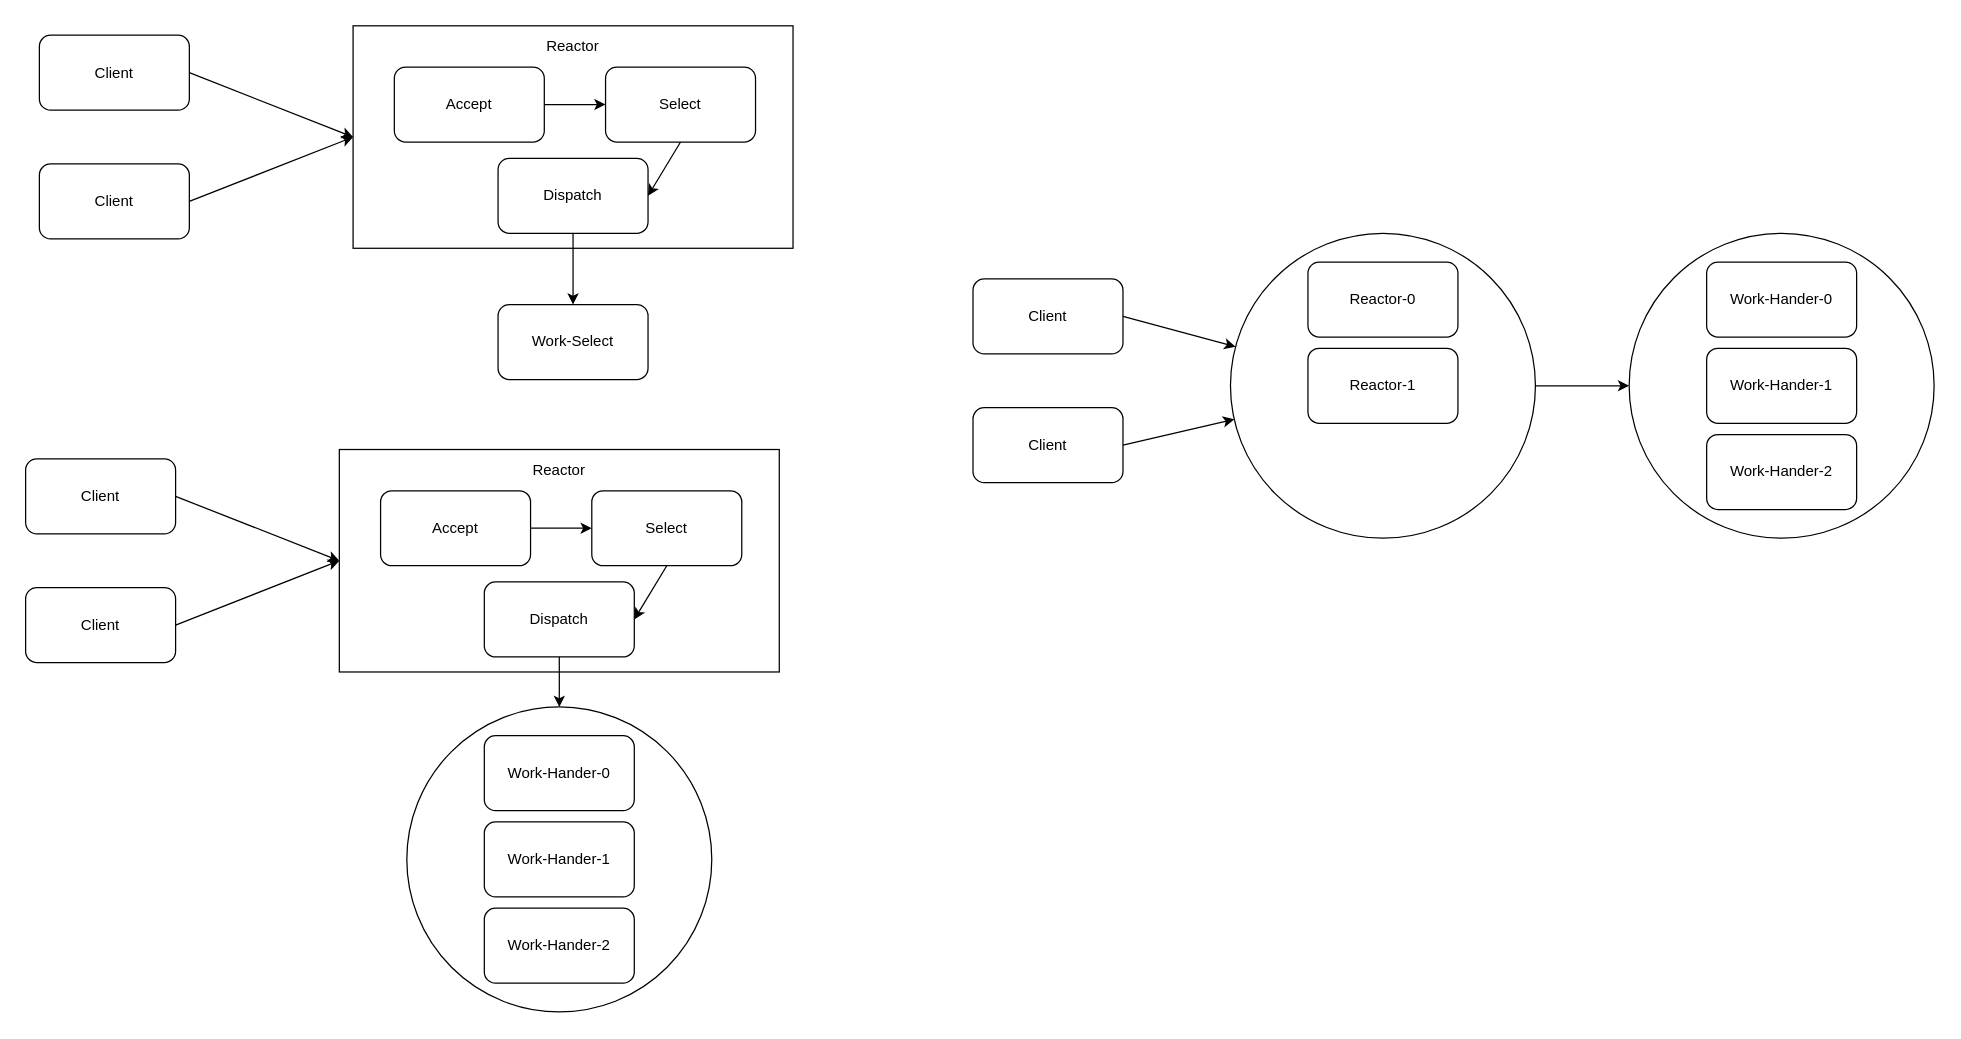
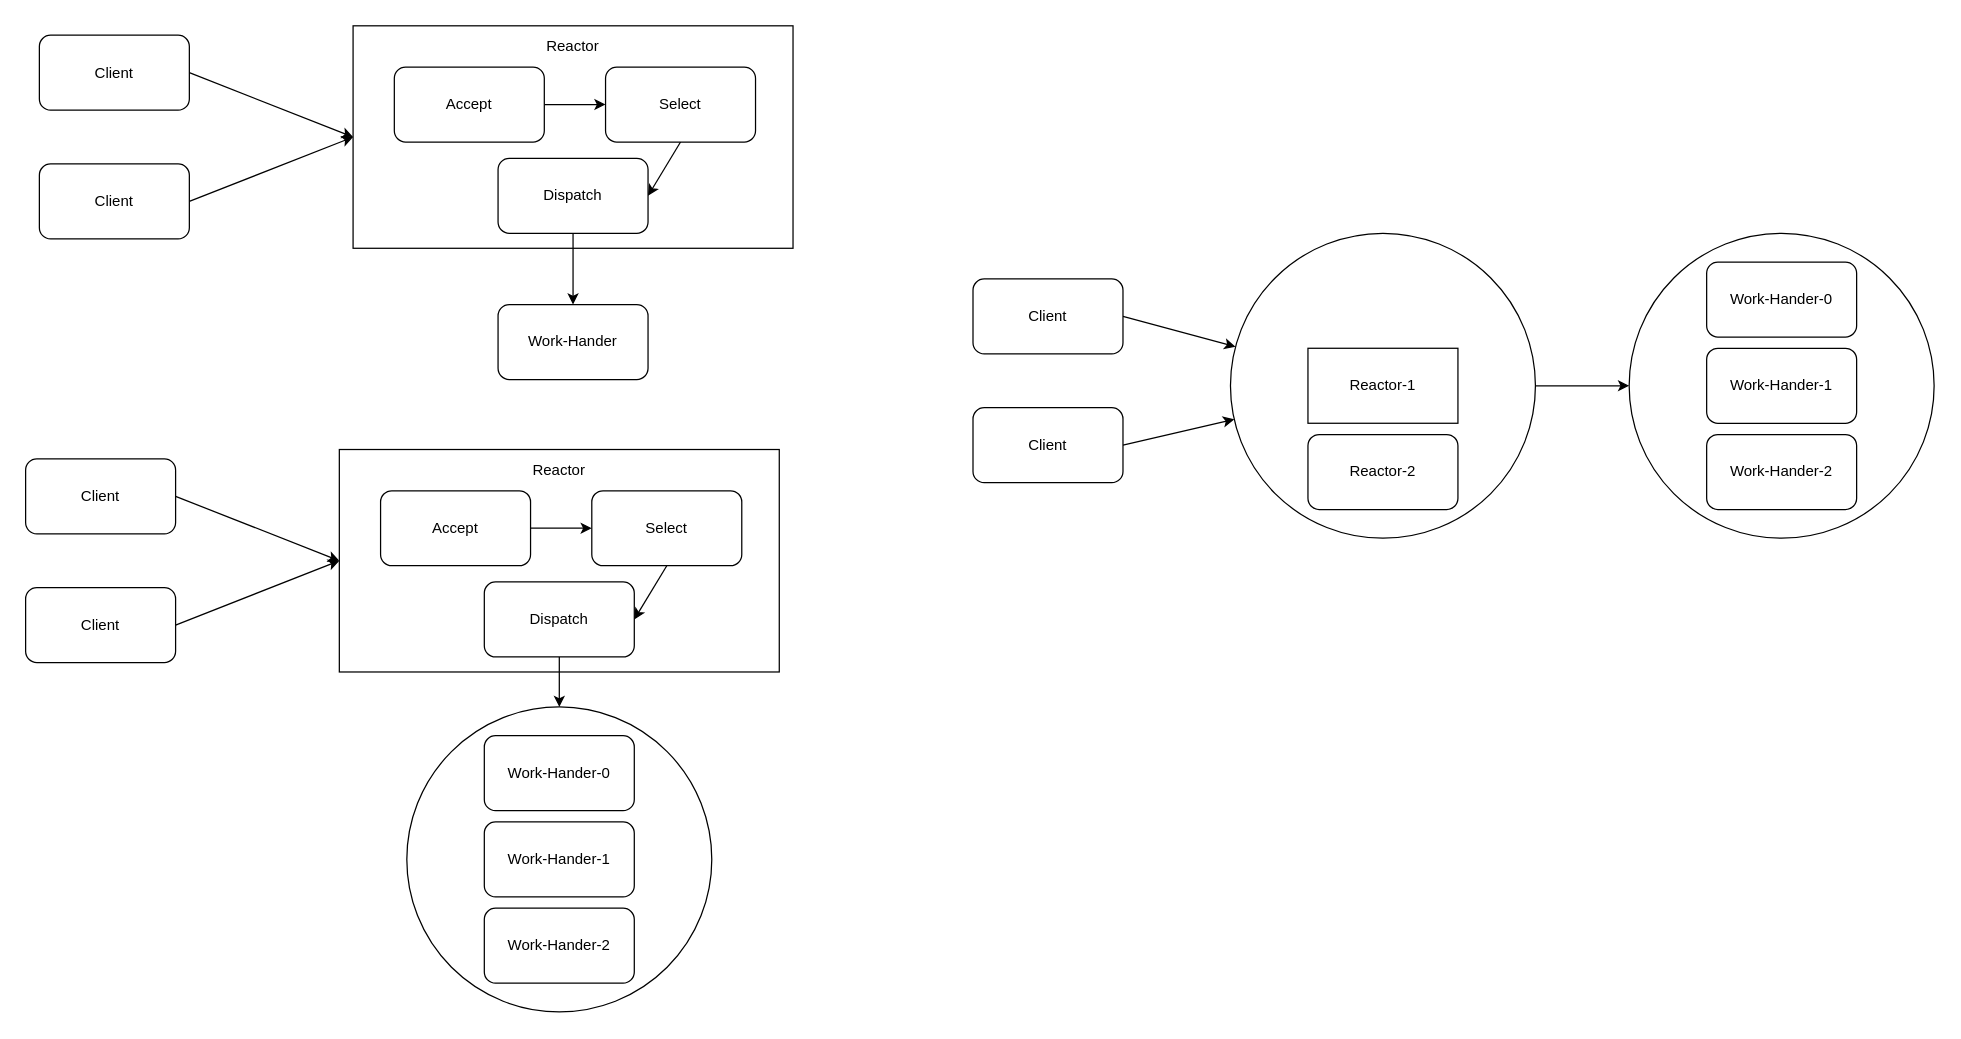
  <mxCell id="0" />
  <mxCell id="1" parent="0" />
  <mxCell id="2" style="edgeStyle=none;rounded=0;orthogonalLoop=1;jettySize=auto;html=1;exitX=1;exitY=0.5;exitDx=0;exitDy=0;entryX=0;entryY=0.5;entryDx=0;entryDy=0;" edge="1" parent="1" source="3" target="6"><mxGeometry relative="1" as="geometry" /></mxCell>
  <mxCell id="3" value="Client" style="rounded=1;whiteSpace=wrap;html=1;" vertex="1" parent="1"><mxGeometry x="31" y="27.5" width="120" height="60" as="geometry" /></mxCell>
  <mxCell id="4" style="rounded=0;orthogonalLoop=1;jettySize=auto;html=1;exitX=1;exitY=0.5;exitDx=0;exitDy=0;entryX=0;entryY=0.5;entryDx=0;entryDy=0;" edge="1" parent="1" source="5" target="6"><mxGeometry relative="1" as="geometry" /></mxCell>
  <mxCell id="5" value="Client" style="rounded=1;whiteSpace=wrap;html=1;" vertex="1" parent="1"><mxGeometry x="31" y="130.5" width="120" height="60" as="geometry" /></mxCell>
  <mxCell id="6" value="Reactor&lt;br&gt;&lt;br&gt;&lt;br&gt;&lt;br&gt;&lt;br&gt;&lt;br&gt;&lt;br&gt;&lt;br&gt;&lt;br&gt;&amp;nbsp;&lt;br&gt;&lt;br&gt;" style="rounded=0;whiteSpace=wrap;html=1;" vertex="1" parent="1"><mxGeometry x="282" y="20" width="352" height="178" as="geometry" /></mxCell>
  <mxCell id="7" style="edgeStyle=none;rounded=0;orthogonalLoop=1;jettySize=auto;html=1;exitX=0.5;exitY=1;exitDx=0;exitDy=0;entryX=0.5;entryY=0;entryDx=0;entryDy=0;" edge="1" parent="1" source="8" target="13"><mxGeometry relative="1" as="geometry" /></mxCell>
  <mxCell id="8" value="Dispatch" style="rounded=1;whiteSpace=wrap;html=1;" vertex="1" parent="1"><mxGeometry x="398" y="126" width="120" height="60" as="geometry" /></mxCell>
  <mxCell id="9" style="edgeStyle=none;rounded=0;orthogonalLoop=1;jettySize=auto;html=1;exitX=0.5;exitY=1;exitDx=0;exitDy=0;entryX=1;entryY=0.5;entryDx=0;entryDy=0;" edge="1" parent="1" source="10" target="8"><mxGeometry relative="1" as="geometry" /></mxCell>
  <mxCell id="10" value="Select" style="rounded=1;whiteSpace=wrap;html=1;" vertex="1" parent="1"><mxGeometry x="484" y="53" width="120" height="60" as="geometry" /></mxCell>
  <mxCell id="11" style="edgeStyle=none;rounded=0;orthogonalLoop=1;jettySize=auto;html=1;exitX=1;exitY=0.5;exitDx=0;exitDy=0;entryX=0;entryY=0.5;entryDx=0;entryDy=0;" edge="1" parent="1" source="12" target="10"><mxGeometry relative="1" as="geometry" /></mxCell>
  <mxCell id="12" value="Accept" style="rounded=1;whiteSpace=wrap;html=1;" vertex="1" parent="1"><mxGeometry x="315" y="53" width="120" height="60" as="geometry" /></mxCell>
- <mxCell id="13" value="Work-Select" style="rounded=1;whiteSpace=wrap;html=1;" vertex="1" parent="1"><mxGeometry x="398" y="243" width="120" height="60" as="geometry" /></mxCell>
+ <mxCell id="13" value="Work-Hander" style="rounded=1;whiteSpace=wrap;html=1;" vertex="1" parent="1"><mxGeometry x="398" y="243" width="120" height="60" as="geometry" /></mxCell>
  <mxCell id="14" style="edgeStyle=none;rounded=0;orthogonalLoop=1;jettySize=auto;html=1;exitX=1;exitY=0.5;exitDx=0;exitDy=0;entryX=0;entryY=0.5;entryDx=0;entryDy=0;" edge="1" parent="1" source="15" target="18"><mxGeometry relative="1" as="geometry" /></mxCell>
  <mxCell id="15" value="Client" style="rounded=1;whiteSpace=wrap;html=1;" vertex="1" parent="1"><mxGeometry x="20" y="366.5" width="120" height="60" as="geometry" /></mxCell>
  <mxCell id="16" style="rounded=0;orthogonalLoop=1;jettySize=auto;html=1;exitX=1;exitY=0.5;exitDx=0;exitDy=0;entryX=0;entryY=0.5;entryDx=0;entryDy=0;" edge="1" parent="1" source="17" target="18"><mxGeometry relative="1" as="geometry" /></mxCell>
  <mxCell id="17" value="Client" style="rounded=1;whiteSpace=wrap;html=1;" vertex="1" parent="1"><mxGeometry x="20" y="469.5" width="120" height="60" as="geometry" /></mxCell>
  <mxCell id="18" value="Reactor&lt;br&gt;&lt;br&gt;&lt;br&gt;&lt;br&gt;&lt;br&gt;&lt;br&gt;&lt;br&gt;&lt;br&gt;&lt;br&gt;&amp;nbsp;&lt;br&gt;&lt;br&gt;" style="rounded=0;whiteSpace=wrap;html=1;" vertex="1" parent="1"><mxGeometry x="271" y="359" width="352" height="178" as="geometry" /></mxCell>
  <mxCell id="19" style="edgeStyle=none;rounded=0;orthogonalLoop=1;jettySize=auto;html=1;exitX=0.5;exitY=1;exitDx=0;exitDy=0;entryX=0.5;entryY=0;entryDx=0;entryDy=0;" edge="1" parent="1" source="20" target="26"><mxGeometry relative="1" as="geometry"><mxPoint x="447" y="591" as="targetPoint" /></mxGeometry></mxCell>
  <mxCell id="20" value="Dispatch" style="rounded=1;whiteSpace=wrap;html=1;" vertex="1" parent="1"><mxGeometry x="387" y="465" width="120" height="60" as="geometry" /></mxCell>
  <mxCell id="21" style="edgeStyle=none;rounded=0;orthogonalLoop=1;jettySize=auto;html=1;exitX=0.5;exitY=1;exitDx=0;exitDy=0;entryX=1;entryY=0.5;entryDx=0;entryDy=0;" edge="1" parent="1" source="22" target="20"><mxGeometry relative="1" as="geometry" /></mxCell>
  <mxCell id="22" value="Select" style="rounded=1;whiteSpace=wrap;html=1;" vertex="1" parent="1"><mxGeometry x="473" y="392" width="120" height="60" as="geometry" /></mxCell>
  <mxCell id="23" style="edgeStyle=none;rounded=0;orthogonalLoop=1;jettySize=auto;html=1;exitX=1;exitY=0.5;exitDx=0;exitDy=0;entryX=0;entryY=0.5;entryDx=0;entryDy=0;" edge="1" parent="1" source="24" target="22"><mxGeometry relative="1" as="geometry" /></mxCell>
  <mxCell id="24" value="Accept" style="rounded=1;whiteSpace=wrap;html=1;" vertex="1" parent="1"><mxGeometry x="304" y="392" width="120" height="60" as="geometry" /></mxCell>
  <mxCell id="25" value="" style="group" vertex="1" connectable="0" parent="1"><mxGeometry x="325" y="565" width="244" height="244" as="geometry" /></mxCell>
  <mxCell id="26" value="" style="ellipse;whiteSpace=wrap;html=1;aspect=fixed;" vertex="1" parent="25"><mxGeometry width="244" height="244" as="geometry" /></mxCell>
  <mxCell id="27" value="Work-Hander-0" style="rounded=1;whiteSpace=wrap;html=1;" vertex="1" parent="25"><mxGeometry x="62" y="23" width="120" height="60" as="geometry" /></mxCell>
  <mxCell id="28" value="Work-Hander-1" style="rounded=1;whiteSpace=wrap;html=1;" vertex="1" parent="25"><mxGeometry x="62" y="92" width="120" height="60" as="geometry" /></mxCell>
  <mxCell id="29" value="Work-Hander-2" style="rounded=1;whiteSpace=wrap;html=1;" vertex="1" parent="25"><mxGeometry x="62" y="161" width="120" height="60" as="geometry" /></mxCell>
  <mxCell id="30" style="edgeStyle=none;rounded=0;orthogonalLoop=1;jettySize=auto;html=1;exitX=1;exitY=0.5;exitDx=0;exitDy=0;" edge="1" parent="1" source="31" target="40"><mxGeometry relative="1" as="geometry"><mxPoint x="1029" y="304" as="targetPoint" /></mxGeometry></mxCell>
  <mxCell id="31" value="Client" style="rounded=1;whiteSpace=wrap;html=1;" vertex="1" parent="1"><mxGeometry x="778" y="222.5" width="120" height="60" as="geometry" /></mxCell>
  <mxCell id="32" style="rounded=0;orthogonalLoop=1;jettySize=auto;html=1;exitX=1;exitY=0.5;exitDx=0;exitDy=0;" edge="1" parent="1" source="33" target="40"><mxGeometry relative="1" as="geometry"><mxPoint x="1029" y="304" as="targetPoint" /></mxGeometry></mxCell>
  <mxCell id="33" value="Client" style="rounded=1;whiteSpace=wrap;html=1;" vertex="1" parent="1"><mxGeometry x="778" y="325.5" width="120" height="60" as="geometry" /></mxCell>
  <mxCell id="34" value="" style="group" vertex="1" connectable="0" parent="1"><mxGeometry x="1303" y="186" width="244" height="244" as="geometry" /></mxCell>
  <mxCell id="35" value="" style="ellipse;whiteSpace=wrap;html=1;aspect=fixed;" vertex="1" parent="34"><mxGeometry width="244" height="244" as="geometry" /></mxCell>
  <mxCell id="36" value="Work-Hander-0" style="rounded=1;whiteSpace=wrap;html=1;" vertex="1" parent="34"><mxGeometry x="62" y="23" width="120" height="60" as="geometry" /></mxCell>
  <mxCell id="37" value="Work-Hander-1" style="rounded=1;whiteSpace=wrap;html=1;" vertex="1" parent="34"><mxGeometry x="62" y="92" width="120" height="60" as="geometry" /></mxCell>
  <mxCell id="38" value="Work-Hander-2" style="rounded=1;whiteSpace=wrap;html=1;" vertex="1" parent="34"><mxGeometry x="62" y="161" width="120" height="60" as="geometry" /></mxCell>
  <mxCell id="39" value="" style="group" vertex="1" connectable="0" parent="1"><mxGeometry x="984" y="186" width="244" height="244" as="geometry" /></mxCell>
  <mxCell id="40" value="" style="ellipse;whiteSpace=wrap;html=1;aspect=fixed;" vertex="1" parent="39"><mxGeometry width="244" height="244" as="geometry" /></mxCell>
- <mxCell id="41" value="Reactor-0" style="rounded=1;whiteSpace=wrap;html=1;" vertex="1" parent="39"><mxGeometry x="62" y="23" width="120" height="60" as="geometry" /></mxCell>
- <mxCell id="42" value="Reactor-1" style="rounded=1;whiteSpace=wrap;html=1;" vertex="1" parent="39"><mxGeometry x="62" y="92" width="120" height="60" as="geometry" /></mxCell>
+ <mxCell id="42" value="Reactor-1" style="whiteSpace=wrap;html=1;rounded=0;" vertex="1" parent="39"><mxGeometry x="62" y="92" width="120" height="60" as="geometry" /></mxCell>
+ <mxCell id="43" value="Reactor-2" style="rounded=1;whiteSpace=wrap;html=1;" vertex="1" parent="39"><mxGeometry x="62" y="161" width="120" height="60" as="geometry" /></mxCell>
  <mxCell id="44" style="edgeStyle=none;rounded=0;orthogonalLoop=1;jettySize=auto;html=1;exitX=1;exitY=0.5;exitDx=0;exitDy=0;" edge="1" parent="1" source="40" target="35"><mxGeometry relative="1" as="geometry" /></mxCell>
